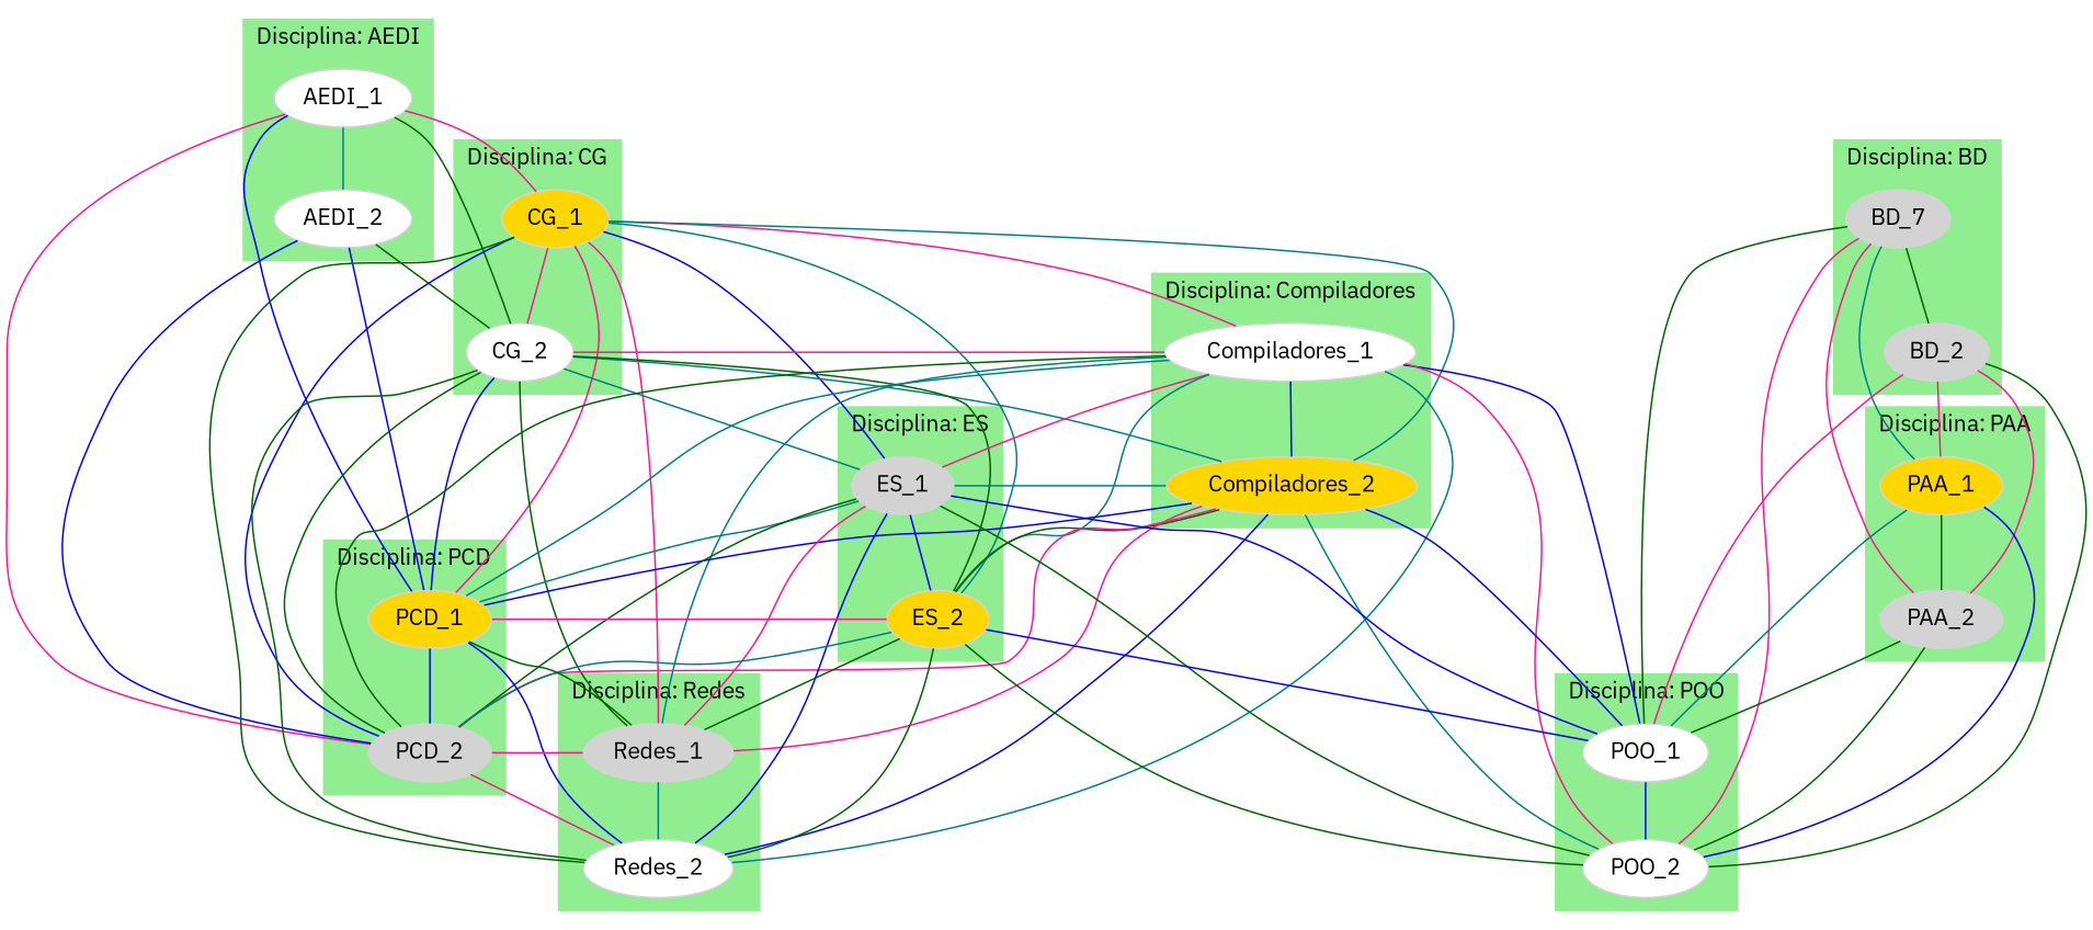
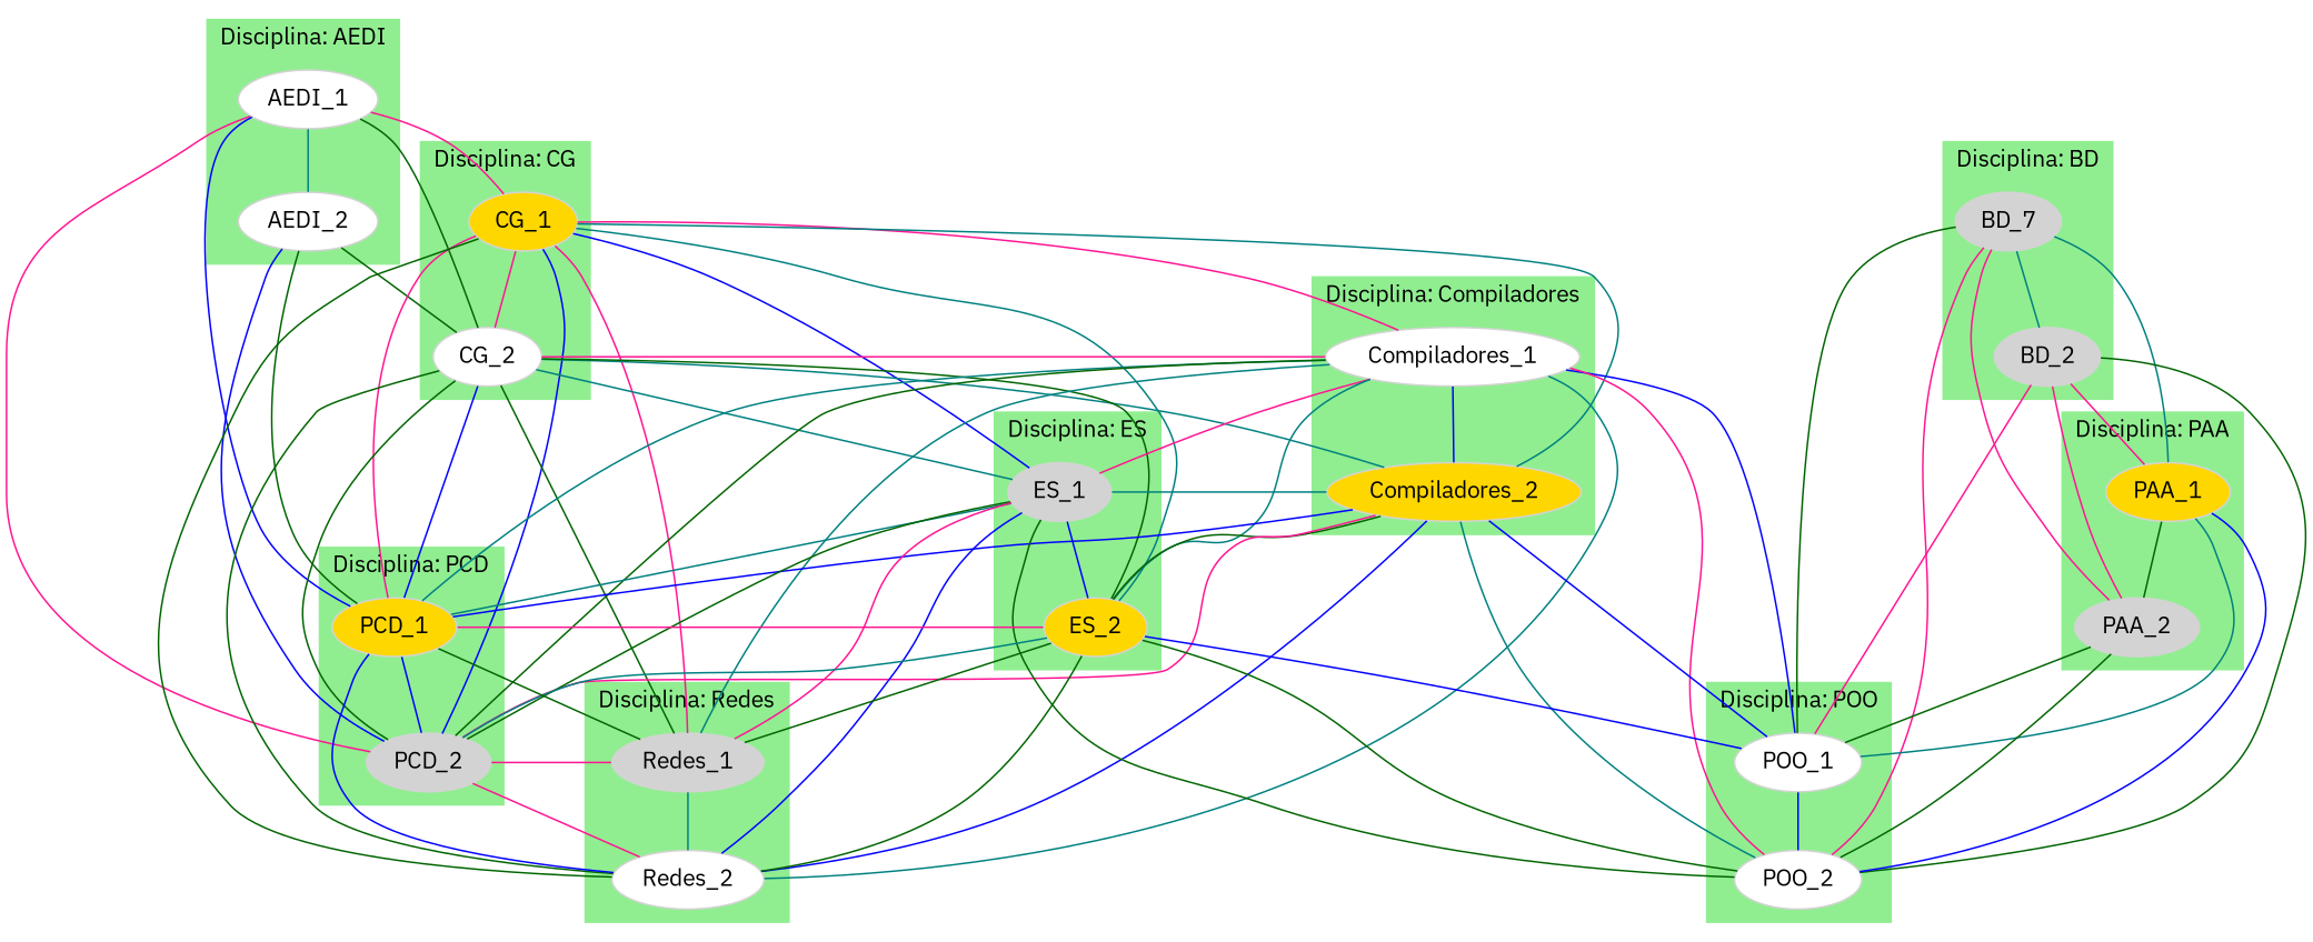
  graph {
    fontname="IBM Plex Sans"
    node [color=lightgray fillcolor=white fontname="IBM Plex Sans" shape=ellipse style=filled]
    edge [color=darkgreen fontname="IBM Plex Sans"]
    AEDI_1
    AEDI_2
    n3 [fillcolor=lightgrey label=BD_7]
    BD_2 [fillcolor=lightgrey]
    CG_1 [fillcolor=gold]
    CG_2
    Compiladores_1
    Compiladores_2 [fillcolor=gold]
    ES_1 [fillcolor=lightgrey]
    ES_2 [fillcolor=gold]
    PAA_1 [fillcolor=gold]
    PAA_2 [fillcolor=lightgrey]
    PCD_1 [fillcolor=gold]
    PCD_2 [fillcolor=lightgrey]
    POO_1
    POO_2
    Redes_1 [fillcolor=lightgrey]
    Redes_2
    subgraph cluster_1 {
      color=lightgreen
      label="Disciplina: AEDI"
      style=filled
      AEDI_1
      AEDI_2
    }
    subgraph cluster_2 {
      color=lightgreen
      label="Disciplina: BD"
      style=filled
      n3
      BD_2
    }
    subgraph cluster_3 {
      color=lightgreen
      label="Disciplina: CG"
      style=filled
      CG_1
      CG_2
    }
    subgraph cluster_4 {
      color=lightgreen
      label="Disciplina: Compiladores"
      style=filled
      Compiladores_1
      Compiladores_2
    }
    subgraph cluster_5 {
      color=lightgreen
      label="Disciplina: ES"
      style=filled
      ES_1
      ES_2
    }
    subgraph cluster_6 {
      color=lightgreen
      label="Disciplina: PAA"
      style=filled
      PAA_1
      PAA_2
    }
    subgraph cluster_7 {
      color=lightgreen
      label="Disciplina: PCD"
      style=filled
      PCD_1
      PCD_2
    }
    subgraph cluster_8 {
      color=lightgreen
      label="Disciplina: POO"
      style=filled
      POO_1
      POO_2
    }
    subgraph cluster_9 {
      color=lightgreen
      label="Disciplina: Redes"
      style=filled
      Redes_1
      Redes_2
    }
    AEDI_1 -- AEDI_2 [color=teal]
    AEDI_1 -- CG_1 [color=deeppink]
    AEDI_1 -- CG_2
    AEDI_1 -- PCD_1 [color=blue]
    AEDI_1 -- PCD_2 [color=deeppink]
    AEDI_2 -- CG_2
-   AEDI_2 -- PCD_1 [color=blue]
+   AEDI_2 -- PCD_1
    AEDI_2 -- PCD_2 [color=blue]
-   n3 -- BD_2
+   n3 -- BD_2 [color=teal]
    n3 -- PAA_1 [color=teal]
    n3 -- PAA_2 [color=deeppink]
    n3 -- POO_1
    n3 -- POO_2 [color=deeppink]
    BD_2 -- PAA_1 [color=deeppink]
    BD_2 -- PAA_2 [color=deeppink]
    BD_2 -- POO_1 [color=deeppink]
    BD_2 -- POO_2
    CG_1 -- CG_2 [color=deeppink]
    CG_1 -- Compiladores_1 [color=deeppink]
    CG_1 -- Compiladores_2 [color=teal]
    CG_1 -- ES_1 [color=blue]
    CG_1 -- ES_2 [color=teal]
    CG_1 -- PCD_1 [color=deeppink]
    CG_1 -- PCD_2 [color=blue]
    CG_1 -- Redes_1 [color=deeppink]
    CG_1 -- Redes_2
    CG_2 -- Compiladores_1 [color=deeppink]
    CG_2 -- Compiladores_2 [color=teal]
    CG_2 -- ES_1 [color=teal]
    CG_2 -- ES_2
    CG_2 -- PCD_1 [color=blue]
    CG_2 -- PCD_2
    CG_2 -- Redes_1
    CG_2 -- Redes_2
    Compiladores_1 -- Compiladores_2 [color=blue]
    Compiladores_1 -- ES_1 [color=deeppink]
    Compiladores_1 -- ES_2 [color=teal]
    Compiladores_1 -- PCD_1 [color=teal]
    Compiladores_1 -- PCD_2
    Compiladores_1 -- POO_1 [color=blue]
    Compiladores_1 -- POO_2 [color=deeppink]
    Compiladores_1 -- Redes_1 [color=teal]
    Compiladores_1 -- Redes_2 [color=teal]
    Compiladores_2 -- ES_1 [color=teal]
    Compiladores_2 -- ES_2
    Compiladores_2 -- PCD_1 [color=blue]
    Compiladores_2 -- PCD_2 [color=deeppink]
    Compiladores_2 -- POO_1 [color=blue]
    Compiladores_2 -- POO_2 [color=teal]
-   Compiladores_2 -- Redes_1 [color=deeppink]
    Compiladores_2 -- Redes_2 [color=blue]
    ES_1 -- ES_2 [color=blue]
    ES_1 -- PCD_1 [color=teal]
    ES_1 -- PCD_2
-   ES_1 -- POO_1 [color=blue]
    ES_1 -- POO_2
    ES_1 -- Redes_1 [color=deeppink]
    ES_1 -- Redes_2 [color=blue]
    ES_2 -- PCD_1 [color=deeppink]
    ES_2 -- PCD_2 [color=teal]
    ES_2 -- POO_1 [color=blue]
    ES_2 -- POO_2
    ES_2 -- Redes_1
    ES_2 -- Redes_2
    PAA_1 -- PAA_2
    PAA_1 -- POO_1 [color=teal]
    PAA_1 -- POO_2 [color=blue]
    PAA_2 -- POO_1
    PAA_2 -- POO_2
    PCD_1 -- PCD_2 [color=blue]
    PCD_1 -- Redes_1
    PCD_1 -- Redes_2 [color=blue]
    PCD_2 -- Redes_1 [color=deeppink]
    PCD_2 -- Redes_2 [color=deeppink]
    POO_1 -- POO_2 [color=blue]
    Redes_1 -- Redes_2 [color=teal]
  }
